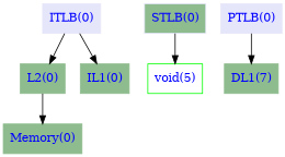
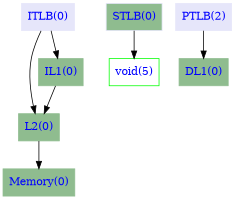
  digraph {
    node [color=darkseagreen font=Courier fontcolor=Blue peripheries=2 shape=record sides=5 style=filled]
    "L2(0)"
    "Memory(0)"
    "IL1(0)"
    "ITLB(0)" [color=lavender peripheries=1]
    "STLB(0)" [color=lavender fillcolor=darkseagreen peripheries=1]
    n6 [color=Green label="void(5)" peripheries="" sides="" style=""]
-   "PTLB(0)" [color=lavender peripheries=1]
-   "DL1(0)" [label="DL1(7)"]
+   "PTLB(0)" [color=lavender peripheries=1 label="PTLB(2)"]
+   "DL1(0)"
    "L2(0)" -> "Memory(0)"
+   "IL1(0)" -> "L2(0)"
    "ITLB(0)" -> "L2(0)"
    "ITLB(0)" -> "IL1(0)"
    "STLB(0)" -> n6
    "PTLB(0)" -> "DL1(0)"
  }
